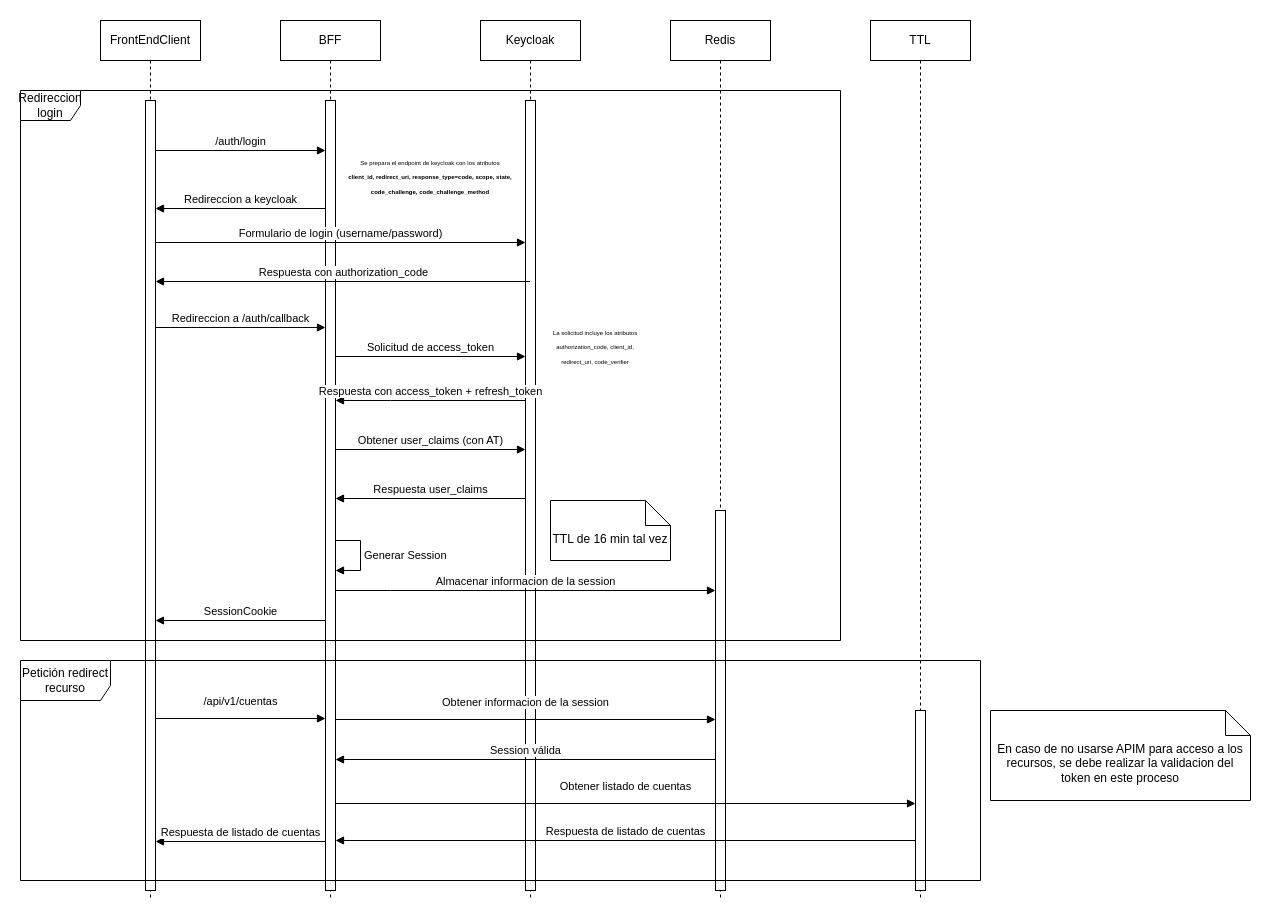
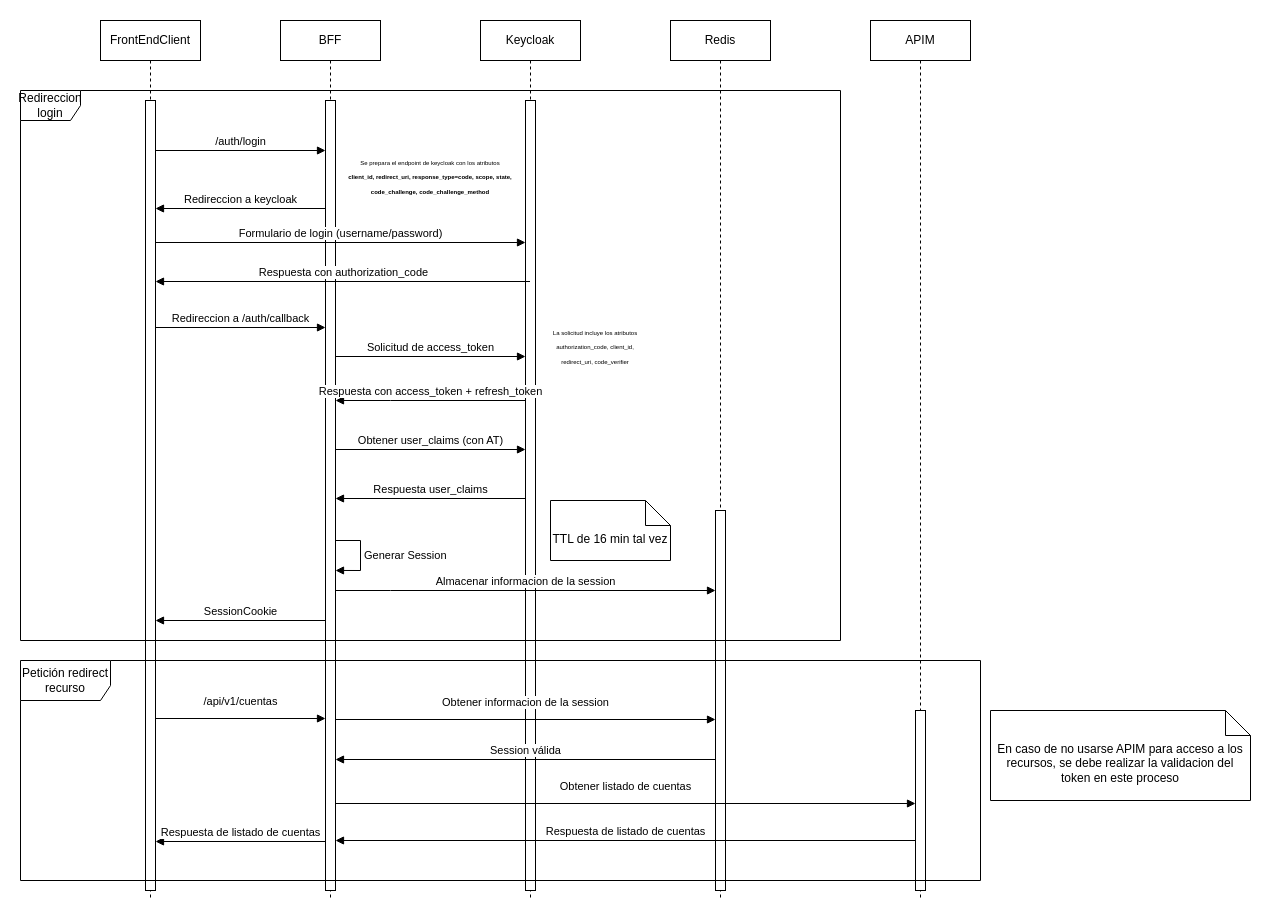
  <mxCell id="0" />
  <mxCell id="1" parent="0" />
  <mxCell id="2" value="FrontEndClient" style="shape=umlLifeline;perimeter=lifelinePerimeter;whiteSpace=wrap;html=1;container=0;dropTarget=0;collapsible=0;recursiveResize=0;outlineConnect=0;portConstraint=eastwest;newEdgeStyle={&quot;edgeStyle&quot;:&quot;elbowEdgeStyle&quot;,&quot;elbow&quot;:&quot;vertical&quot;,&quot;curved&quot;:0,&quot;rounded&quot;:0};" parent="1" vertex="1"><mxGeometry x="100" width="100" height="880" as="geometry" y="20" /></mxCell>
  <mxCell id="3" value="" style="html=1;points=[];perimeter=orthogonalPerimeter;outlineConnect=0;targetShapes=umlLifeline;portConstraint=eastwest;newEdgeStyle={&quot;edgeStyle&quot;:&quot;elbowEdgeStyle&quot;,&quot;elbow&quot;:&quot;vertical&quot;,&quot;curved&quot;:0,&quot;rounded&quot;:0};" parent="2" vertex="1"><mxGeometry x="45" y="80" width="10" height="790" as="geometry" /></mxCell>
  <mxCell id="4" value="BFF" style="shape=umlLifeline;perimeter=lifelinePerimeter;whiteSpace=wrap;html=1;container=0;dropTarget=0;collapsible=0;recursiveResize=0;outlineConnect=0;portConstraint=eastwest;newEdgeStyle={&quot;edgeStyle&quot;:&quot;elbowEdgeStyle&quot;,&quot;elbow&quot;:&quot;vertical&quot;,&quot;curved&quot;:0,&quot;rounded&quot;:0};" parent="1" vertex="1"><mxGeometry x="280" width="100" height="880" as="geometry" y="20" /></mxCell>
  <mxCell id="5" value="" style="html=1;points=[];perimeter=orthogonalPerimeter;outlineConnect=0;targetShapes=umlLifeline;portConstraint=eastwest;newEdgeStyle={&quot;edgeStyle&quot;:&quot;elbowEdgeStyle&quot;,&quot;elbow&quot;:&quot;vertical&quot;,&quot;curved&quot;:0,&quot;rounded&quot;:0};" parent="4" vertex="1"><mxGeometry x="45" y="80" width="10" height="790" as="geometry" /></mxCell>
  <mxCell id="6" value="Generar Session" style="html=1;align=left;spacingLeft=2;endArrow=block;rounded=0;edgeStyle=orthogonalEdgeStyle;curved=0;rounded=0;" parent="4" edge="1"><mxGeometry relative="1" as="geometry"><mxPoint x="55" y="520" as="sourcePoint" /><Array as="points"><mxPoint x="80" y="550" /></Array><mxPoint x="55" y="549.966" as="targetPoint" /></mxGeometry></mxCell>
  <mxCell id="7" value="Keycloak" style="shape=umlLifeline;perimeter=lifelinePerimeter;whiteSpace=wrap;html=1;container=1;dropTarget=0;collapsible=0;recursiveResize=0;outlineConnect=0;portConstraint=eastwest;newEdgeStyle={&quot;curved&quot;:0,&quot;rounded&quot;:0};" parent="1" vertex="1"><mxGeometry x="480" width="100" height="880" as="geometry" y="20" /></mxCell>
  <mxCell id="8" value="" style="html=1;points=[[0,0,0,0,5],[0,1,0,0,-5],[1,0,0,0,5],[1,1,0,0,-5]];perimeter=orthogonalPerimeter;outlineConnect=0;targetShapes=umlLifeline;portConstraint=eastwest;newEdgeStyle={&quot;curved&quot;:0,&quot;rounded&quot;:0};" parent="7" vertex="1"><mxGeometry x="45" y="80" width="10" height="790" as="geometry" /></mxCell>
  <mxCell id="9" value="Redis" style="shape=umlLifeline;perimeter=lifelinePerimeter;whiteSpace=wrap;html=1;container=1;dropTarget=0;collapsible=0;recursiveResize=0;outlineConnect=0;portConstraint=eastwest;newEdgeStyle={&quot;curved&quot;:0,&quot;rounded&quot;:0};" parent="1" vertex="1"><mxGeometry x="670" width="100" height="880" as="geometry" y="20" /></mxCell>
  <mxCell id="10" value="" style="html=1;points=[[0,0,0,0,5],[0,1,0,0,-5],[1,0,0,0,5],[1,1,0,0,-5]];perimeter=orthogonalPerimeter;outlineConnect=0;targetShapes=umlLifeline;portConstraint=eastwest;newEdgeStyle={&quot;curved&quot;:0,&quot;rounded&quot;:0};" parent="9" vertex="1"><mxGeometry x="45" y="490" width="10" height="380" as="geometry" /></mxCell>
  <mxCell id="11" value="/auth/login" style="html=1;verticalAlign=bottom;endArrow=block;curved=0;rounded=0;" parent="1" edge="1"><mxGeometry width="80" relative="1" as="geometry"><mxPoint x="155" y="150" as="sourcePoint" /><mxPoint x="325" y="150" as="targetPoint" /></mxGeometry></mxCell>
  <mxCell id="12" value="Redireccion a keycloak" style="html=1;verticalAlign=bottom;endArrow=block;curved=0;rounded=0;" parent="1" edge="1"><mxGeometry width="80" relative="1" as="geometry"><mxPoint x="325" y="208" as="sourcePoint" /><mxPoint x="155" y="208" as="targetPoint" /></mxGeometry></mxCell>
  <mxCell id="13" value="&lt;font style=&quot;font-size: 6px;&quot;&gt;Se prepara el endpoint de keycloak con los atributos&lt;/font&gt;&lt;div style=&quot;&quot;&gt;&lt;font face=&quot;Arial, Helvetica, sans-serif&quot;&gt;&lt;span style=&quot;font-size: 6px;&quot;&gt;&lt;b&gt;client_id, redirect_uri, response_type=code, scope, state, code_challenge, code_challenge_method&lt;/b&gt;&lt;/span&gt;&lt;/font&gt;&lt;/div&gt;" style="text;html=1;align=center;verticalAlign=middle;whiteSpace=wrap;rounded=0;" parent="1" vertex="1"><mxGeometry x="340" y="150" width="180" height="50" as="geometry" /></mxCell>
  <mxCell id="14" value="Formulario de login (username/password)" style="html=1;verticalAlign=bottom;endArrow=block;curved=0;rounded=0;" parent="1" edge="1"><mxGeometry width="80" relative="1" as="geometry"><mxPoint x="155" y="242" as="sourcePoint" /><mxPoint x="525" y="242" as="targetPoint" /></mxGeometry></mxCell>
  <mxCell id="15" value="Respuesta con authorization_code" style="html=1;verticalAlign=bottom;endArrow=block;curved=0;rounded=0;" parent="1" edge="1"><mxGeometry width="80" relative="1" as="geometry"><mxPoint x="529.5" y="281" as="sourcePoint" /><mxPoint x="155" y="281" as="targetPoint" /></mxGeometry></mxCell>
  <mxCell id="16" value="Redireccion a /auth/callback" style="html=1;verticalAlign=bottom;endArrow=block;curved=0;rounded=0;" parent="1" target="5" edge="1"><mxGeometry width="80" relative="1" as="geometry"><mxPoint x="155" y="327" as="sourcePoint" /><mxPoint x="329.5" y="327" as="targetPoint" /></mxGeometry></mxCell>
  <mxCell id="17" value="Solicitud de access_token" style="html=1;verticalAlign=bottom;endArrow=block;curved=0;rounded=0;" parent="1" edge="1"><mxGeometry width="80" relative="1" as="geometry"><mxPoint x="335" y="356" as="sourcePoint" /><mxPoint x="525" y="356" as="targetPoint" /></mxGeometry></mxCell>
  <mxCell id="18" value="&lt;font style=&quot;font-size: 6px;&quot;&gt;La solicitud incluye los atributos&lt;/font&gt;&lt;div&gt;&lt;font style=&quot;font-size: 6px;&quot;&gt;authorization_code, client_id, redirect_uri, code_verifier&lt;/font&gt;&lt;/div&gt;" style="text;html=1;align=center;verticalAlign=middle;whiteSpace=wrap;rounded=0;" parent="1" vertex="1"><mxGeometry x="540" y="320" width="110" height="50" as="geometry" /></mxCell>
  <mxCell id="19" value="Respuesta con access_token + refresh_token" style="html=1;verticalAlign=bottom;endArrow=block;curved=0;rounded=0;" parent="1" source="8" target="5" edge="1"><mxGeometry width="80" relative="1" as="geometry"><mxPoint x="530" y="400" as="sourcePoint" /><mxPoint x="330.15" y="400" as="targetPoint" /><Array as="points"><mxPoint x="390" y="400" /></Array></mxGeometry></mxCell>
  <mxCell id="20" value="Obtener user_claims (con AT)" style="html=1;verticalAlign=bottom;endArrow=block;curved=0;rounded=0;" parent="1" edge="1"><mxGeometry width="80" relative="1" as="geometry"><mxPoint x="335" y="449" as="sourcePoint" /><mxPoint x="525" y="449" as="targetPoint" /></mxGeometry></mxCell>
  <mxCell id="21" value="Respuesta user_claims" style="html=1;verticalAlign=bottom;endArrow=block;curved=0;rounded=0;" parent="1" edge="1"><mxGeometry width="80" relative="1" as="geometry"><mxPoint x="525" y="498" as="sourcePoint" /><mxPoint x="335" y="498" as="targetPoint" /></mxGeometry></mxCell>
  <mxCell id="22" value="SessionCookie" style="html=1;verticalAlign=bottom;endArrow=block;curved=0;rounded=0;" parent="1" edge="1"><mxGeometry width="80" relative="1" as="geometry"><mxPoint x="325" y="620" as="sourcePoint" /><mxPoint x="155" y="620" as="targetPoint" /></mxGeometry></mxCell>
  <mxCell id="23" value="Almacenar informacion de la session" style="html=1;verticalAlign=bottom;endArrow=block;curved=0;rounded=0;" parent="1" edge="1"><mxGeometry width="80" relative="1" as="geometry"><mxPoint x="335" y="590" as="sourcePoint" /><mxPoint x="715" y="590" as="targetPoint" /><Array as="points"><mxPoint x="390" y="590" /></Array></mxGeometry></mxCell>
- <mxCell id="24" value="TTL" style="shape=umlLifeline;perimeter=lifelinePerimeter;whiteSpace=wrap;html=1;container=1;dropTarget=0;collapsible=0;recursiveResize=0;outlineConnect=0;portConstraint=eastwest;newEdgeStyle={&quot;curved&quot;:0,&quot;rounded&quot;:0};" parent="1" vertex="1"><mxGeometry x="870" width="100" height="880" as="geometry" y="20" /></mxCell>
+ <mxCell id="24" value="APIM" style="shape=umlLifeline;perimeter=lifelinePerimeter;whiteSpace=wrap;html=1;container=1;dropTarget=0;collapsible=0;recursiveResize=0;outlineConnect=0;portConstraint=eastwest;newEdgeStyle={&quot;curved&quot;:0,&quot;rounded&quot;:0};" parent="1" vertex="1"><mxGeometry x="870" width="100" height="880" as="geometry" y="20" /></mxCell>
  <mxCell id="25" value="" style="html=1;points=[[0,0,0,0,5],[0,1,0,0,-5],[1,0,0,0,5],[1,1,0,0,-5]];perimeter=orthogonalPerimeter;outlineConnect=0;targetShapes=umlLifeline;portConstraint=eastwest;newEdgeStyle={&quot;curved&quot;:0,&quot;rounded&quot;:0};" parent="24" vertex="1"><mxGeometry x="45" y="690" width="10" height="180" as="geometry" /></mxCell>
  <mxCell id="26" value="Redireccion login" style="shape=umlFrame;whiteSpace=wrap;html=1;pointerEvents=0;" parent="1" vertex="1"><mxGeometry x="20" y="90" width="820" height="550" as="geometry" /></mxCell>
  <mxCell id="27" value="/api/v1/cuentas" style="html=1;verticalAlign=bottom;endArrow=block;curved=0;rounded=0;" parent="1" target="5" edge="1"><mxGeometry y="8" width="80" relative="1" as="geometry"><mxPoint x="155" y="718" as="sourcePoint" /><mxPoint x="329.5" y="718" as="targetPoint" /><mxPoint as="offset" /></mxGeometry></mxCell>
  <mxCell id="28" value="Obtener informacion de la session" style="html=1;verticalAlign=bottom;endArrow=block;curved=0;rounded=0;" parent="1" target="10" edge="1"><mxGeometry y="8" width="80" relative="1" as="geometry"><mxPoint x="335" y="719" as="sourcePoint" /><mxPoint x="720" y="720" as="targetPoint" /><mxPoint as="offset" /></mxGeometry></mxCell>
  <mxCell id="29" value="Session válida" style="html=1;verticalAlign=bottom;endArrow=block;curved=0;rounded=0;" parent="1" edge="1"><mxGeometry width="80" relative="1" as="geometry"><mxPoint x="715" y="759" as="sourcePoint" /><mxPoint x="335" y="759" as="targetPoint" /></mxGeometry></mxCell>
  <mxCell id="30" value="Obtener listado de cuentas" style="html=1;verticalAlign=bottom;endArrow=block;curved=0;rounded=0;" parent="1" edge="1"><mxGeometry y="8" width="80" relative="1" as="geometry"><mxPoint x="335" y="803" as="sourcePoint" /><mxPoint x="915" y="803" as="targetPoint" /><mxPoint as="offset" /></mxGeometry></mxCell>
  <mxCell id="31" value="Respuesta de listado de cuentas" style="html=1;verticalAlign=bottom;endArrow=block;curved=0;rounded=0;" parent="1" source="25" edge="1"><mxGeometry width="80" relative="1" as="geometry"><mxPoint x="919.5" y="840" as="sourcePoint" /><mxPoint x="335" y="840" as="targetPoint" /></mxGeometry></mxCell>
  <mxCell id="32" value="Respuesta de listado de cuentas" style="html=1;verticalAlign=bottom;endArrow=block;curved=0;rounded=0;" parent="1" edge="1"><mxGeometry width="80" relative="1" as="geometry"><mxPoint x="325" y="841" as="sourcePoint" /><mxPoint x="155" y="841" as="targetPoint" /></mxGeometry></mxCell>
  <mxCell id="33" value="Petición redirect recurso" style="shape=umlFrame;whiteSpace=wrap;html=1;pointerEvents=0;width=90;height=40;" parent="1" vertex="1"><mxGeometry x="20" y="660" width="960" height="220" as="geometry" /></mxCell>
  <mxCell id="34" value="En caso de no usarse APIM para acceso a los recursos, se debe realizar la validacion del token en este proceso" style="shape=note2;boundedLbl=1;whiteSpace=wrap;html=1;size=25;verticalAlign=top;align=center;" parent="1" vertex="1"><mxGeometry x="990" y="710" width="260" height="90" as="geometry" /></mxCell>
  <mxCell id="35" value="TTL de 16 min tal vez" style="shape=note2;boundedLbl=1;whiteSpace=wrap;html=1;size=25;verticalAlign=top;align=center;" parent="1" vertex="1"><mxGeometry x="550" y="500" width="120" height="60" as="geometry" /></mxCell>
